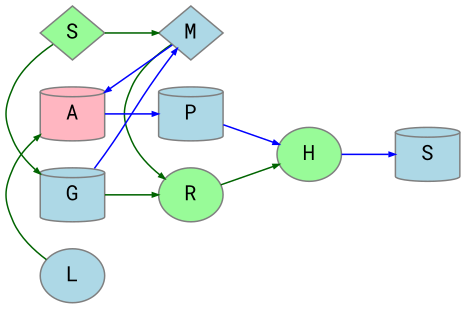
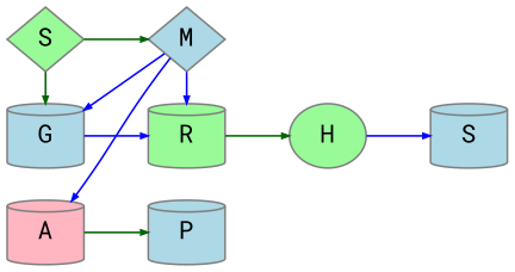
  digraph {
    fontname="Roboto Mono"
    rankdir=LR
    node [color="#7F7F7F" fillcolor=lightblue fixedsize=true fontname="Roboto Mono" fontsize=14 shape=cylinder style=filled]
    edge [arrowsize=0.4 color=darkgreen fontname="Roboto Mono"]
    S [fillcolor=palegreen height=0.5 shape=diamond width=0.6]
    M [height=0.5 shape=diamond width=0.6]
    G [height=0.5 width=0.6]
-   R [fillcolor=palegreen height=0.5 shape=ellipse width=0.6]
+   R [fillcolor=palegreen height=0.5 width=0.6]
    A [fillcolor=lightpink height=0.5 width=0.6]
-   L [height=0.5 shape=ellipse width=0.6]
    H [fillcolor=palegreen height=0.5 shape=ellipse width=0.6]
    P [height=0.5 width=0.6]
    n9 [height=0.5 label=S width=0.6]
    S -> M
    S -> G [constraint=false]
-   G -> M [color=blue constraint=false]
-   M -> R [constraint=false]
+   M -> G [color=blue constraint=false]
+   M -> R [color=blue constraint=false]
    M -> A [color=blue constraint=false]
-   G -> R
+   G -> R [color=blue]
    R -> H
-   A -> P [color=blue]
-   L -> A [constraint=false]
+   A -> P
    H -> n9 [color=blue]
-   P -> H [color=blue]
  }
